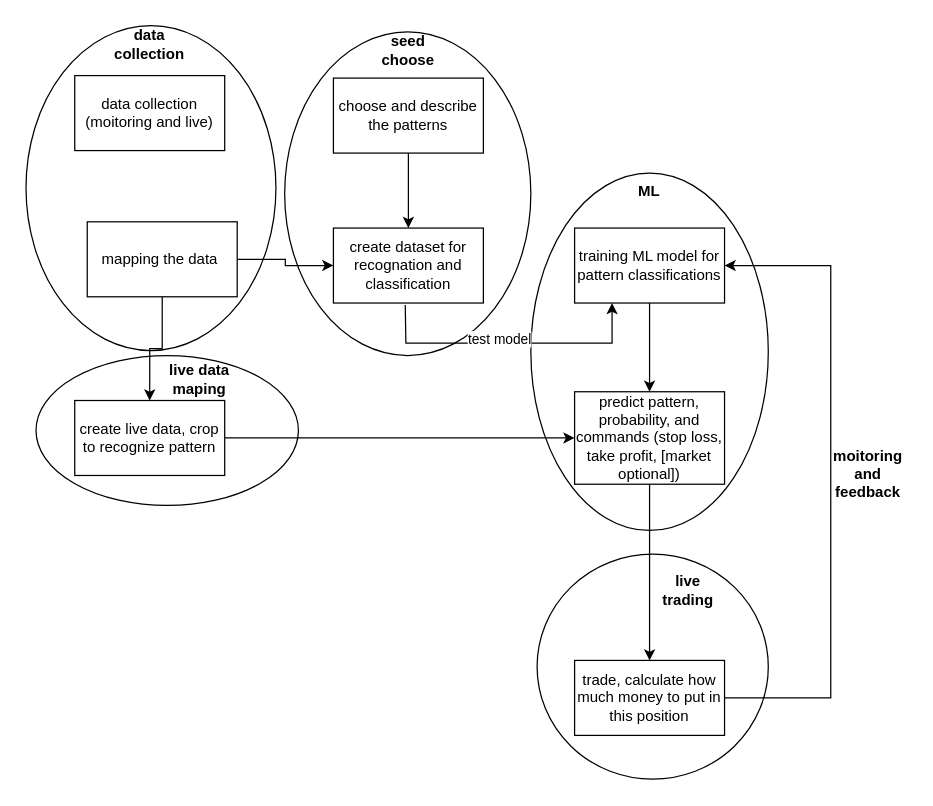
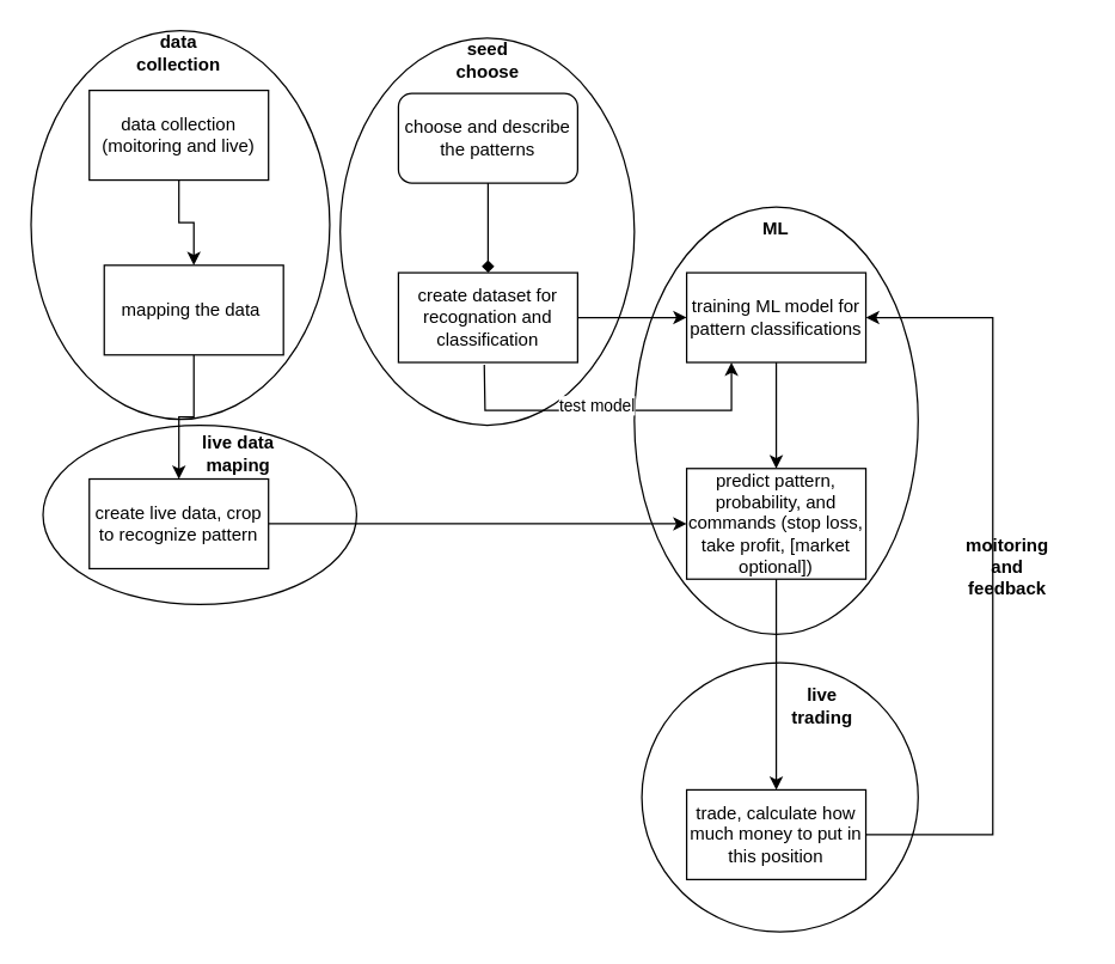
  <mxCell id="0" />
  <mxCell id="1" parent="0" />
  <mxCell id="2" value="" style="ellipse;whiteSpace=wrap;html=1;" vertex="1" parent="1"><mxGeometry x="429" y="443" width="185" height="180" as="geometry" /></mxCell>
  <mxCell id="3" value="" style="ellipse;whiteSpace=wrap;html=1;" vertex="1" parent="1"><mxGeometry x="28" y="284" width="210" height="120" as="geometry" /></mxCell>
  <mxCell id="4" value="" style="ellipse;whiteSpace=wrap;html=1;" vertex="1" parent="1"><mxGeometry x="424" y="138" width="190" height="286" as="geometry" /></mxCell>
  <mxCell id="5" value="" style="ellipse;whiteSpace=wrap;html=1;" vertex="1" parent="1"><mxGeometry x="227" y="25" width="197" height="259" as="geometry" /></mxCell>
  <mxCell id="6" value="" style="ellipse;whiteSpace=wrap;html=1;" vertex="1" parent="1"><mxGeometry x="20" y="20" width="200" height="260" as="geometry" /></mxCell>
+ <mxCell id="7" style="edgeStyle=orthogonalEdgeStyle;rounded=0;orthogonalLoop=1;jettySize=auto;html=1;entryX=0.5;entryY=0;entryDx=0;entryDy=0;" edge="1" parent="1" source="8" target="11"><mxGeometry relative="1" as="geometry" /></mxCell>
  <mxCell id="8" value="data collection (moitoring and live)" style="rounded=0;whiteSpace=wrap;html=1;" vertex="1" parent="1"><mxGeometry x="59" y="60" width="120" height="60" as="geometry" /></mxCell>
- <mxCell id="9" value="" style="edgeStyle=orthogonalEdgeStyle;rounded=0;orthogonalLoop=1;jettySize=auto;html=1;" edge="1" parent="1" source="11" target="13"><mxGeometry relative="1" as="geometry" /></mxCell>
  <mxCell id="10" value="" style="edgeStyle=orthogonalEdgeStyle;rounded=0;orthogonalLoop=1;jettySize=auto;html=1;" edge="1" parent="1" source="11" target="15"><mxGeometry relative="1" as="geometry" /></mxCell>
  <mxCell id="11" value="mapping the data&amp;nbsp;" style="rounded=0;whiteSpace=wrap;html=1;" vertex="1" parent="1"><mxGeometry x="69" y="177" width="120" height="60" as="geometry" /></mxCell>
+ <mxCell id="12" value="" style="edgeStyle=orthogonalEdgeStyle;rounded=0;orthogonalLoop=1;jettySize=auto;html=1;" edge="1" parent="1" source="13" target="17"><mxGeometry relative="1" as="geometry" /></mxCell>
  <mxCell id="13" value="create dataset for recognation and classification" style="whiteSpace=wrap;html=1;rounded=0;" vertex="1" parent="1"><mxGeometry x="266" y="182" width="120" height="60" as="geometry" /></mxCell>
  <mxCell id="14" style="edgeStyle=orthogonalEdgeStyle;rounded=0;orthogonalLoop=1;jettySize=auto;html=1;entryX=0;entryY=0.5;entryDx=0;entryDy=0;" edge="1" parent="1" source="15" target="19"><mxGeometry relative="1" as="geometry" /></mxCell>
  <mxCell id="15" value="create live data, crop to recognize pattern" style="whiteSpace=wrap;html=1;rounded=0;" vertex="1" parent="1"><mxGeometry x="59" y="320" width="120" height="60" as="geometry" /></mxCell>
  <mxCell id="16" value="" style="edgeStyle=orthogonalEdgeStyle;rounded=0;orthogonalLoop=1;jettySize=auto;html=1;" edge="1" parent="1" source="17" target="19"><mxGeometry relative="1" as="geometry" /></mxCell>
  <mxCell id="17" value="training ML model for pattern classifications" style="whiteSpace=wrap;html=1;rounded=0;" vertex="1" parent="1"><mxGeometry x="459" y="182" width="120" height="60" as="geometry" /></mxCell>
  <mxCell id="18" value="" style="edgeStyle=orthogonalEdgeStyle;rounded=0;orthogonalLoop=1;jettySize=auto;html=1;" edge="1" parent="1" source="19" target="29"><mxGeometry relative="1" as="geometry" /></mxCell>
  <mxCell id="19" value="predict pattern, probability, and commands (stop loss, take profit, [market optional])" style="rounded=0;whiteSpace=wrap;html=1;" vertex="1" parent="1"><mxGeometry x="459" y="313" width="120" height="74" as="geometry" /></mxCell>
- <mxCell id="20" style="edgeStyle=orthogonalEdgeStyle;rounded=0;orthogonalLoop=1;jettySize=auto;html=1;entryX=0.5;entryY=0;entryDx=0;entryDy=0;" edge="1" parent="1" source="21" target="13"><mxGeometry relative="1" as="geometry" /></mxCell>
- <mxCell id="21" value="choose and describe the patterns" style="rounded=0;whiteSpace=wrap;html=1;" vertex="1" parent="1"><mxGeometry x="266" y="62" width="120" height="60" as="geometry" /></mxCell>
+ <mxCell id="20" style="edgeStyle=orthogonalEdgeStyle;rounded=0;orthogonalLoop=1;jettySize=auto;html=1;entryX=0.5;entryY=0;entryDx=0;entryDy=0;endArrow=diamond;" edge="1" parent="1" source="21" target="13"><mxGeometry relative="1" as="geometry" /></mxCell>
+ <mxCell id="21" value="choose and describe the patterns" style="whiteSpace=wrap;html=1;rounded=1;" vertex="1" parent="1"><mxGeometry x="266" y="62" width="120" height="60" as="geometry" /></mxCell>
  <mxCell id="22" value="" style="endArrow=classic;html=1;rounded=0;entryX=0.25;entryY=1;entryDx=0;entryDy=0;exitX=0.479;exitY=1.026;exitDx=0;exitDy=0;exitPerimeter=0;" edge="1" parent="1"><mxGeometry relative="1" as="geometry"><mxPoint x="323.48" y="243.56" as="sourcePoint" /><mxPoint x="489" y="242" as="targetPoint" /><Array as="points"><mxPoint x="324" y="274" /><mxPoint x="489" y="274" /></Array></mxGeometry></mxCell>
  <mxCell id="23" value="test model" style="edgeLabel;resizable=0;html=1;;align=center;verticalAlign=middle;" connectable="0" vertex="1" parent="22"><mxGeometry relative="1" as="geometry"><mxPoint x="-9" y="-4" as="offset" /></mxGeometry></mxCell>
  <mxCell id="24" value="data collection" style="text;html=1;align=center;verticalAlign=middle;whiteSpace=wrap;rounded=0;fontStyle=1" vertex="1" parent="1"><mxGeometry x="89" y="20" width="60" height="30" as="geometry" /></mxCell>
  <mxCell id="25" value="&lt;b&gt;seed choose&lt;/b&gt;" style="text;html=1;align=center;verticalAlign=middle;whiteSpace=wrap;rounded=0;" vertex="1" parent="1"><mxGeometry x="296" y="25" width="60" height="30" as="geometry" /></mxCell>
  <mxCell id="26" value="&lt;b&gt;ML&lt;/b&gt;" style="text;html=1;align=center;verticalAlign=middle;whiteSpace=wrap;rounded=0;" vertex="1" parent="1"><mxGeometry x="489" y="138" width="60" height="30" as="geometry" /></mxCell>
  <mxCell id="27" value="&lt;b&gt;live data maping&lt;/b&gt;" style="text;html=1;align=center;verticalAlign=middle;whiteSpace=wrap;rounded=0;" vertex="1" parent="1"><mxGeometry x="129" y="288" width="60" height="30" as="geometry" /></mxCell>
  <mxCell id="28" style="edgeStyle=orthogonalEdgeStyle;rounded=0;orthogonalLoop=1;jettySize=auto;html=1;entryX=1;entryY=0.5;entryDx=0;entryDy=0;" edge="1" parent="1" source="29" target="17"><mxGeometry relative="1" as="geometry"><mxPoint x="704" y="214" as="targetPoint" /><Array as="points"><mxPoint x="664" y="558" /><mxPoint x="664" y="212" /></Array></mxGeometry></mxCell>
  <mxCell id="29" value="trade, calculate how much money to put in this position" style="whiteSpace=wrap;html=1;rounded=0;" vertex="1" parent="1"><mxGeometry x="459" y="528" width="120" height="60" as="geometry" /></mxCell>
  <mxCell id="30" value="live trading" style="text;html=1;align=center;verticalAlign=middle;whiteSpace=wrap;rounded=0;fontStyle=1" vertex="1" parent="1"><mxGeometry x="520" y="457" width="60" height="30" as="geometry" /></mxCell>
- <mxCell id="31" value="moitoring and feedback" style="text;html=1;align=center;verticalAlign=middle;whiteSpace=wrap;rounded=0;fontStyle=1" vertex="1" parent="1"><mxGeometry x="664" y="364" width="60" height="30" as="geometry" /></mxCell>
+ <mxCell id="31" value="moitoring and feedback" style="text;html=1;align=center;verticalAlign=middle;whiteSpace=wrap;rounded=0;fontStyle=1" vertex="1" parent="1"><mxGeometry x="644" y="364" width="60" height="30" as="geometry" /></mxCell>
